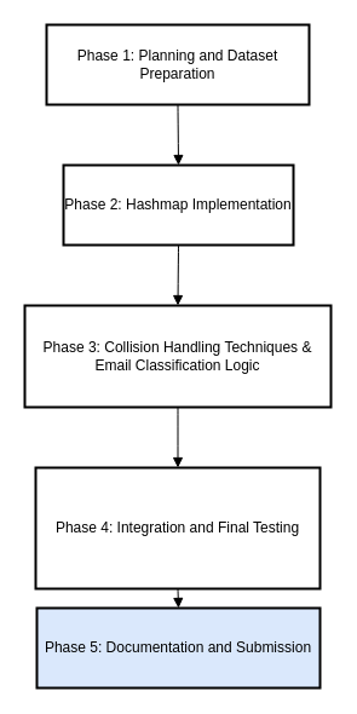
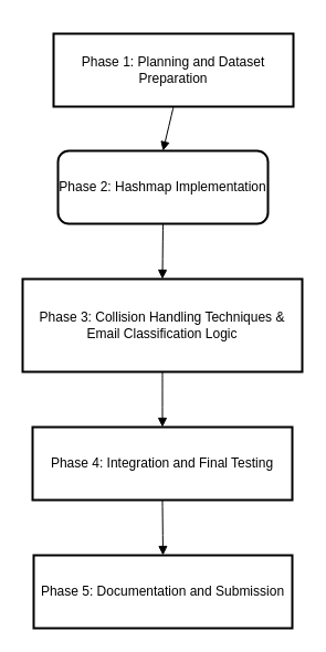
  <mxCell id="0" />
  <mxCell id="1" parent="0" />
- <mxCell id="2" value="Phase 1: Planning and Dataset Preparation" style="whiteSpace=wrap;strokeWidth=2;labelBackgroundColor=none;" parent="1" vertex="1"><mxGeometry x="38" y="20" width="217" height="66" as="geometry" /></mxCell>
- <mxCell id="3" value="Phase 2: Hashmap Implementation" style="whiteSpace=wrap;strokeWidth=2;labelBackgroundColor=none;" parent="1" vertex="1"><mxGeometry x="52" y="136" width="190" height="66" as="geometry" /></mxCell>
+ <mxCell id="2" value="Phase 1: Planning and Dataset Preparation" style="whiteSpace=wrap;strokeWidth=2;labelBackgroundColor=none;" parent="1" vertex="1"><mxGeometry x="48" y="30" width="217" height="66" as="geometry" /></mxCell>
+ <mxCell id="3" value="Phase 2: Hashmap Implementation" style="whiteSpace=wrap;strokeWidth=2;labelBackgroundColor=none;rounded=1;" parent="1" vertex="1"><mxGeometry x="52" y="136" width="190" height="66" as="geometry" /></mxCell>
  <mxCell id="4" value="Phase 3: Collision Handling Techniques &amp; Email Classification Logic" style="whiteSpace=wrap;strokeWidth=2;labelBackgroundColor=none;" parent="1" vertex="1"><mxGeometry x="20" y="252" width="253" height="84" as="geometry" /></mxCell>
- <mxCell id="5" value="Phase 4: Integration and Final Testing" style="whiteSpace=wrap;strokeWidth=2;labelBackgroundColor=none;" parent="1" vertex="1"><mxGeometry x="29" y="386" width="235" height="100" as="geometry" /></mxCell>
- <mxCell id="6" value="Phase 5: Documentation and Submission" style="whiteSpace=wrap;strokeWidth=2;labelBackgroundColor=none;fillColor=#dae8fc;" parent="1" vertex="1"><mxGeometry x="30" y="502" width="234" height="66" as="geometry" /></mxCell>
+ <mxCell id="5" value="Phase 4: Integration and Final Testing" style="whiteSpace=wrap;strokeWidth=2;labelBackgroundColor=none;" parent="1" vertex="1"><mxGeometry x="29" y="386" width="235" height="66" as="geometry" /></mxCell>
+ <mxCell id="6" value="Phase 5: Documentation and Submission" style="whiteSpace=wrap;strokeWidth=2;labelBackgroundColor=none;" parent="1" vertex="1"><mxGeometry x="30" y="502" width="234" height="66" as="geometry" /></mxCell>
  <mxCell id="7" value="" style="curved=1;startArrow=none;endArrow=block;exitX=0.5;exitY=1;entryX=0.5;entryY=0;labelBackgroundColor=none;fontColor=default;" parent="1" source="2" target="3" edge="1"><mxGeometry relative="1" as="geometry"><Array as="points" /></mxGeometry></mxCell>
  <mxCell id="8" value="" style="curved=1;startArrow=none;endArrow=block;exitX=0.5;exitY=1;entryX=0.5;entryY=0;labelBackgroundColor=none;fontColor=default;" parent="1" source="3" target="4" edge="1"><mxGeometry relative="1" as="geometry"><Array as="points" /></mxGeometry></mxCell>
  <mxCell id="9" value="" style="curved=1;startArrow=none;endArrow=block;exitX=0.5;exitY=1;entryX=0.5;entryY=0;labelBackgroundColor=none;fontColor=default;" parent="1" source="4" target="5" edge="1"><mxGeometry relative="1" as="geometry"><Array as="points" /></mxGeometry></mxCell>
  <mxCell id="10" value="" style="curved=1;startArrow=none;endArrow=block;exitX=0.5;exitY=1;entryX=0.5;entryY=0;labelBackgroundColor=none;fontColor=default;" parent="1" source="5" target="6" edge="1"><mxGeometry relative="1" as="geometry"><Array as="points" /></mxGeometry></mxCell>
